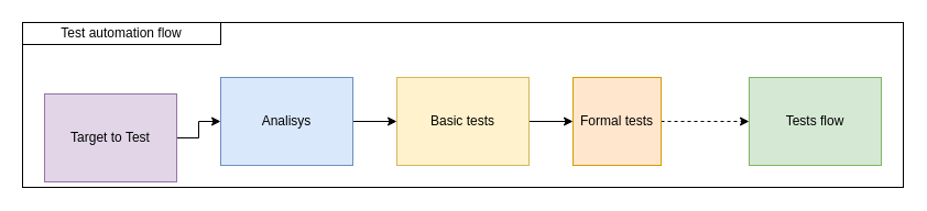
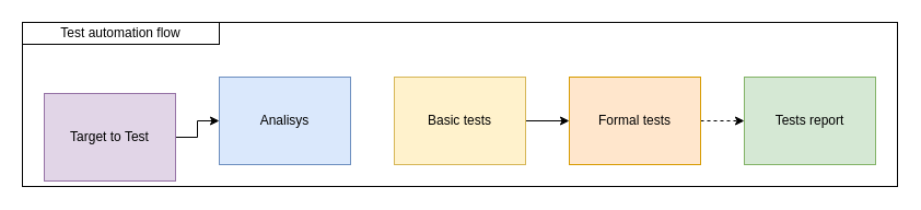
  <mxCell id="0" />
  <mxCell id="1" parent="0" />
  <mxCell id="2" value="" style="rounded=0;whiteSpace=wrap;html=1;" vertex="1" parent="1"><mxGeometry x="20" y="20" width="800" height="150" as="geometry" /></mxCell>
  <mxCell id="3" value="" style="edgeStyle=orthogonalEdgeStyle;rounded=0;orthogonalLoop=1;jettySize=auto;html=1;" edge="1" parent="1" source="4" target="6"><mxGeometry relative="1" as="geometry" /></mxCell>
  <mxCell id="4" value="Target to Test" style="rounded=0;whiteSpace=wrap;html=1;fillColor=#e1d5e7;strokeColor=#9673a6;" vertex="1" parent="1"><mxGeometry x="40" y="85" width="120" height="80" as="geometry" /></mxCell>
- <mxCell id="5" value="" style="edgeStyle=orthogonalEdgeStyle;rounded=0;orthogonalLoop=1;jettySize=auto;html=1;" edge="1" parent="1" source="6" target="8"><mxGeometry relative="1" as="geometry" /></mxCell>
  <mxCell id="6" value="Analisys" style="rounded=0;whiteSpace=wrap;html=1;fillColor=#dae8fc;strokeColor=#6c8ebf;" vertex="1" parent="1"><mxGeometry x="200" y="70" width="120" height="80" as="geometry" /></mxCell>
  <mxCell id="7" value="" style="edgeStyle=orthogonalEdgeStyle;rounded=0;orthogonalLoop=1;jettySize=auto;html=1;" edge="1" parent="1" source="8" target="10"><mxGeometry relative="1" as="geometry" /></mxCell>
  <mxCell id="8" value="Basic tests" style="rounded=0;whiteSpace=wrap;html=1;fillColor=#fff2cc;strokeColor=#d6b656;" vertex="1" parent="1"><mxGeometry x="360" y="70" width="120" height="80" as="geometry" /></mxCell>
  <mxCell id="9" value="" style="edgeStyle=orthogonalEdgeStyle;rounded=0;orthogonalLoop=1;jettySize=auto;html=1;dashed=1;" edge="1" parent="1" source="10" target="11"><mxGeometry relative="1" as="geometry" /></mxCell>
- <mxCell id="10" value="Formal tests" style="rounded=0;whiteSpace=wrap;html=1;fillColor=#ffe6cc;strokeColor=#d79b00;" vertex="1" parent="1"><mxGeometry x="520" y="70" width="80" height="80" as="geometry" /></mxCell>
- <mxCell id="11" value="Tests flow" style="rounded=0;whiteSpace=wrap;html=1;fillColor=#d5e8d4;strokeColor=#82b366;" vertex="1" parent="1"><mxGeometry x="680" y="70" width="120" height="80" as="geometry" /></mxCell>
+ <mxCell id="10" value="Formal tests" style="rounded=0;whiteSpace=wrap;html=1;fillColor=#ffe6cc;strokeColor=#d79b00;" vertex="1" parent="1"><mxGeometry x="520" y="70" width="120" height="80" as="geometry" /></mxCell>
+ <mxCell id="11" value="Tests report" style="rounded=0;whiteSpace=wrap;html=1;fillColor=#d5e8d4;strokeColor=#82b366;" vertex="1" parent="1"><mxGeometry x="680" y="70" width="120" height="80" as="geometry" /></mxCell>
  <mxCell id="12" value="Test automation flow" style="rounded=0;whiteSpace=wrap;html=1;" vertex="1" parent="1"><mxGeometry x="20" y="20" width="180" height="20" as="geometry" /></mxCell>
